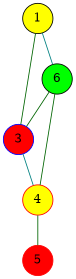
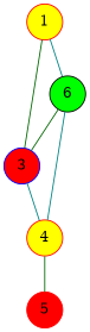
  graph {
    node [color=black fillcolor=yellow shape=circle style=filled]
    edge [color=darkgreen]
-   n1 [label=1]
+   n1 [color=red label=1]
    n2 [fillcolor=green label=6]
    n3 [color=blue fillcolor=red label=3]
    n4 [color=red label=4]
    n5 [color=red fillcolor=red label=5]
    n1 -- n2 [color=teal]
    n1 -- n3
    n2 -- n3
-   n2 -- n4
+   n2 -- n4 [color=teal]
    n3 -- n4 [color=teal]
    n4 -- n5
  }
